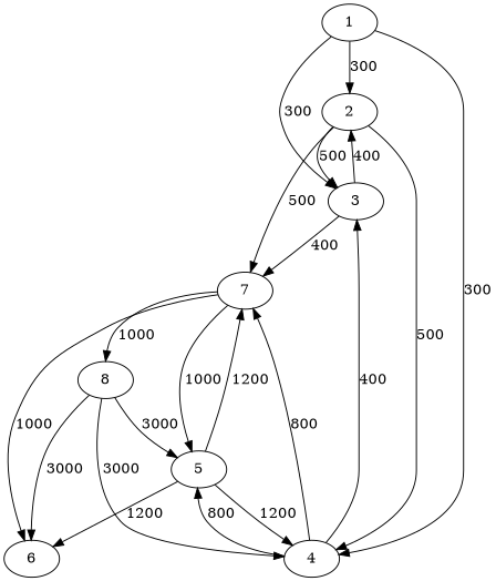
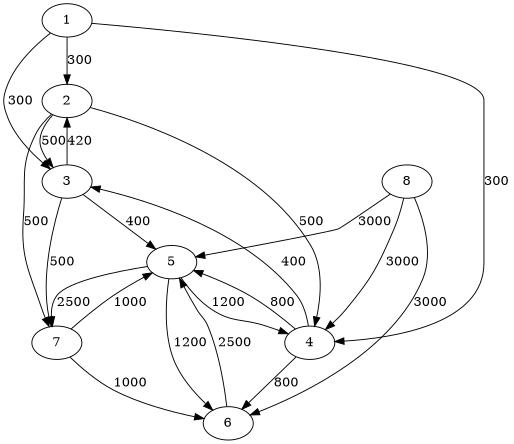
  digraph {
    1
    2
    3
    4
    7
    5
    6
    8
    1 -> 2 [label=300]
    1 -> 3 [label=300]
    1 -> 4 [label=300]
    2 -> 3 [label=500]
    2 -> 4 [label=500]
    2 -> 7 [label=500]
-   3 -> 2 [label=400]
-   3 -> 7 [label=400]
+   3 -> 2 [label=420]
+   3 -> 7 [label=500]
+   3 -> 5 [label=400]
    4 -> 3 [label=400]
-   4 -> 7 [label=800]
+   4 -> 6 [label=800]
    4 -> 5 [label=800]
    7 -> 5 [label=1000]
    7 -> 6 [label=1000]
-   7 -> 8 [label=1000]
    5 -> 4 [label=1200]
-   5 -> 7 [label=1200]
+   5 -> 7 [label=2500]
    5 -> 6 [label=1200]
+   6 -> 5 [label=2500]
    8 -> 4 [label=3000]
    8 -> 5 [label=3000]
    8 -> 6 [label=3000]
  }
